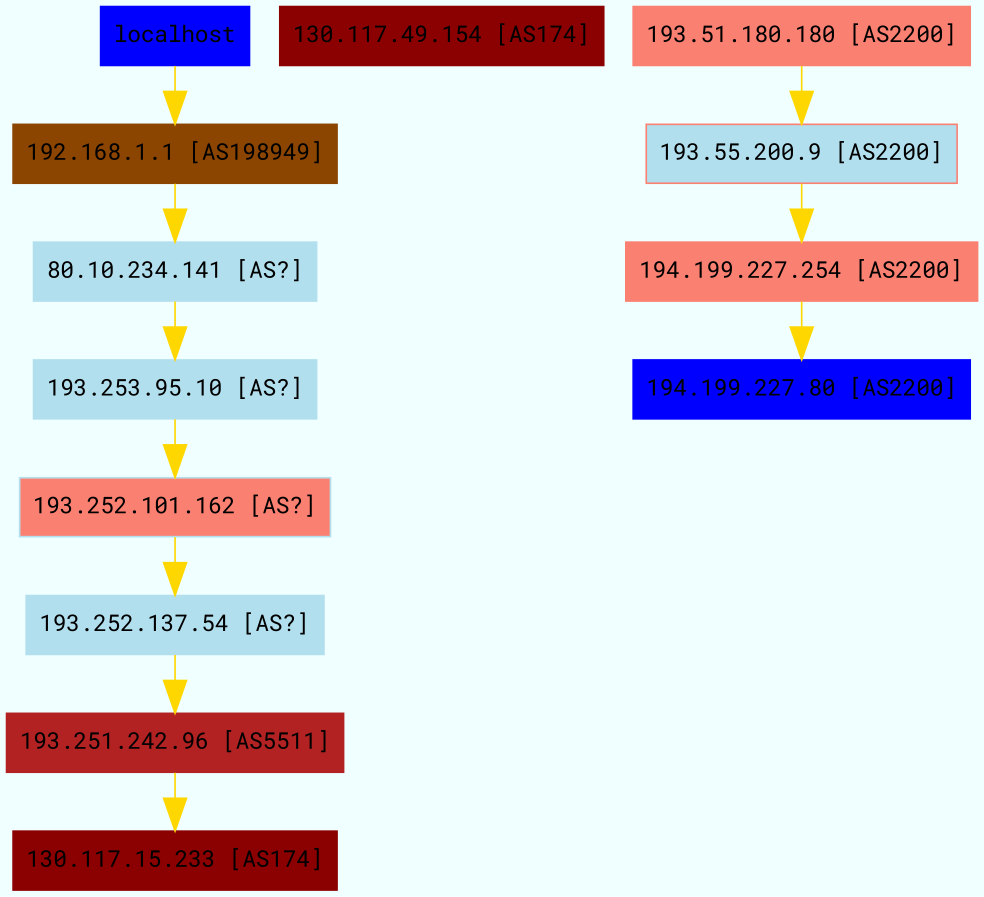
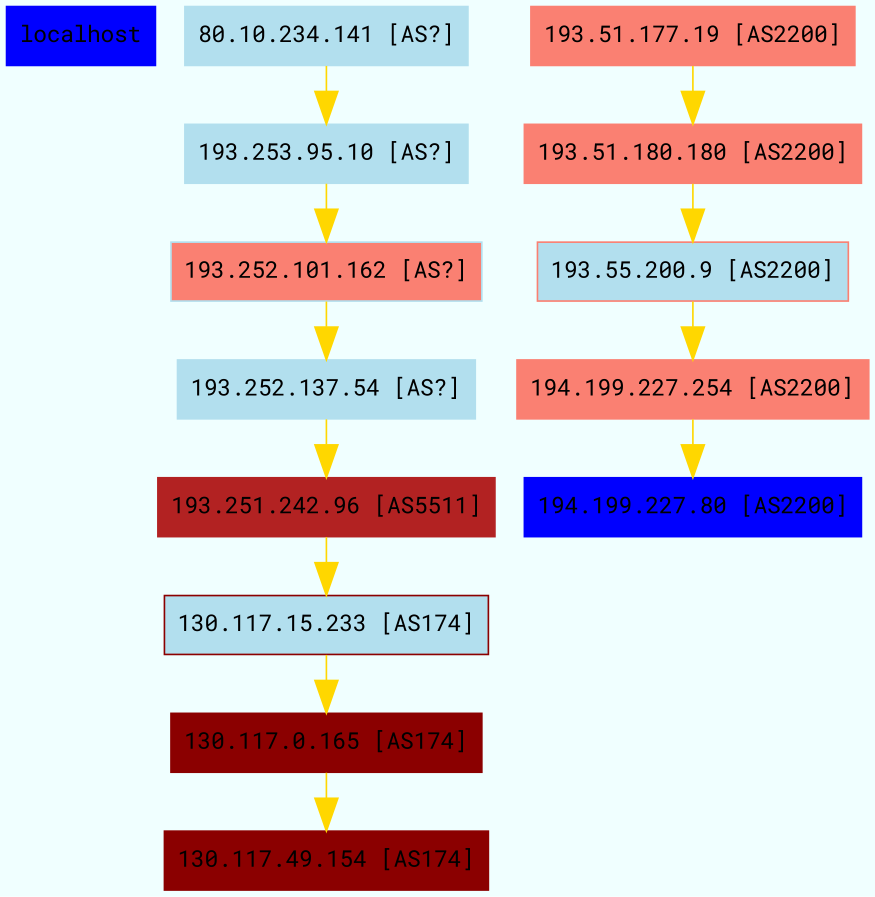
  digraph {
    bgcolor=azure
    fontname="Roboto Mono"
    node [color=lightblue2 fontname="Roboto Mono" shape=box style=filled]
    edge [arrowsize=2 color=gold fontname="Roboto Mono"]
    localhost [color=blue]
-   "192.168.1.1 [AS198949]" [color=darkorange4]
    "80.10.234.141 [AS?]"
    "193.253.95.10 [AS?]"
    "193.252.101.162 [AS?]" [fillcolor=salmon]
    "193.252.137.54 [AS?]"
    "193.251.242.96 [AS5511]" [color=firebrick]
-   "130.117.15.233 [AS174]" [color=red4]
+   "130.117.15.233 [AS174]" [color=red4 fillcolor=lightblue2]
+   "130.117.0.165 [AS174]" [color=red4]
    "130.117.49.154 [AS174]" [color=red4]
+   "193.51.177.19 [AS2200]" [color=salmon]
    "193.51.180.180 [AS2200]" [color=salmon]
    "193.55.200.9 [AS2200]" [color=salmon fillcolor=lightblue2]
    "194.199.227.254 [AS2200]" [color=salmon]
    "194.199.227.80 [AS2200]" [color=blue]
-   localhost -> "192.168.1.1 [AS198949]"
-   "192.168.1.1 [AS198949]" -> "80.10.234.141 [AS?]"
    "80.10.234.141 [AS?]" -> "193.253.95.10 [AS?]"
    "193.253.95.10 [AS?]" -> "193.252.101.162 [AS?]"
    "193.252.101.162 [AS?]" -> "193.252.137.54 [AS?]"
    "193.252.137.54 [AS?]" -> "193.251.242.96 [AS5511]"
    "193.251.242.96 [AS5511]" -> "130.117.15.233 [AS174]"
+   "130.117.15.233 [AS174]" -> "130.117.0.165 [AS174]"
+   "130.117.0.165 [AS174]" -> "130.117.49.154 [AS174]"
+   "193.51.177.19 [AS2200]" -> "193.51.180.180 [AS2200]"
    "193.51.180.180 [AS2200]" -> "193.55.200.9 [AS2200]"
    "193.55.200.9 [AS2200]" -> "194.199.227.254 [AS2200]"
    "194.199.227.254 [AS2200]" -> "194.199.227.80 [AS2200]"
  }
